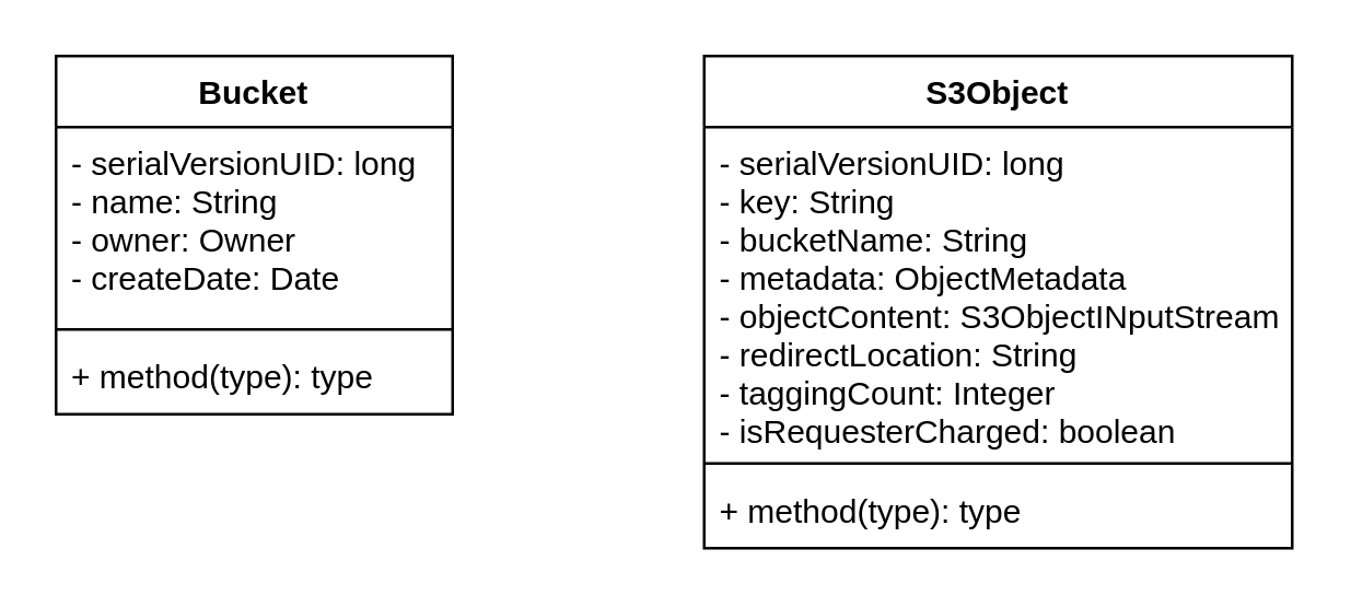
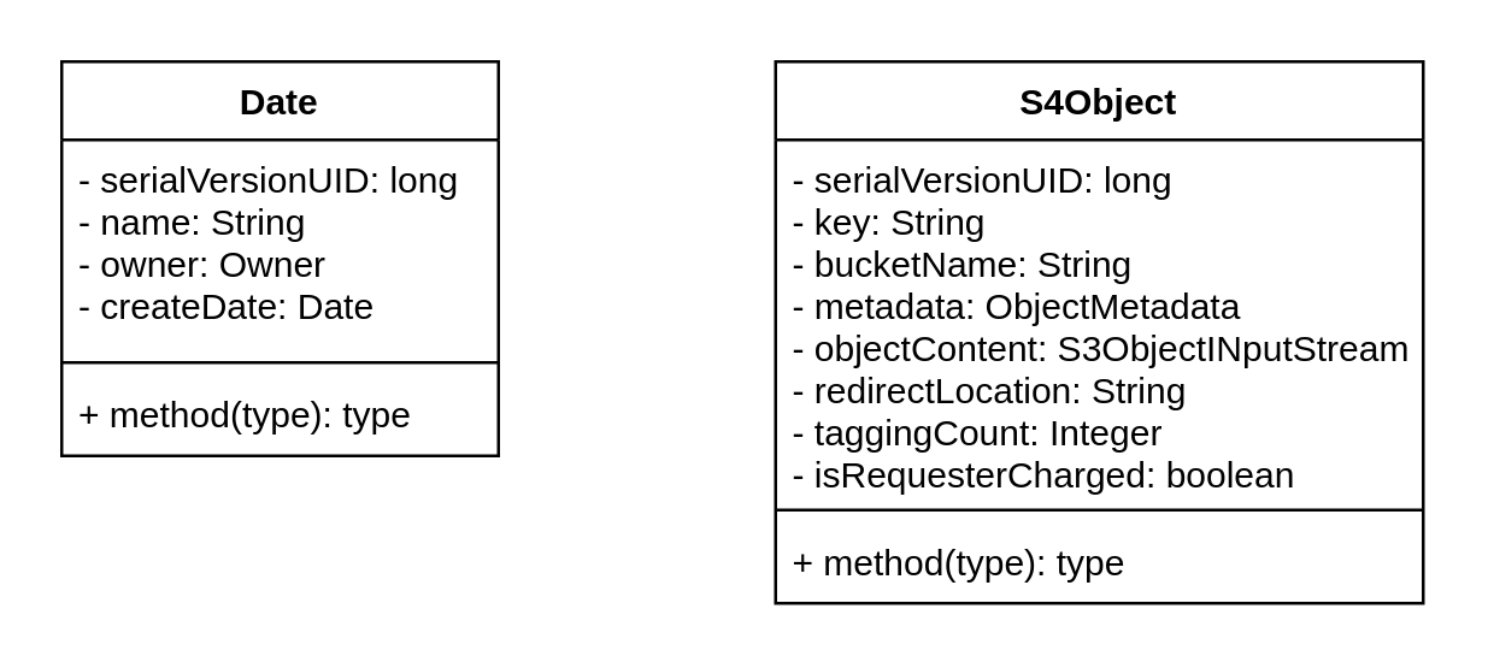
  <mxCell id="0" />
  <mxCell id="1" parent="0" />
- <mxCell id="2" value="Bucket" style="swimlane;fontStyle=1;align=center;verticalAlign=top;childLayout=stackLayout;horizontal=1;startSize=26;horizontalStack=0;resizeParent=1;resizeParentMax=0;resizeLast=0;collapsible=1;marginBottom=0;" vertex="1" parent="1"><mxGeometry x="20" y="20" width="145" height="131" as="geometry" /></mxCell>
+ <mxCell id="2" value="Date" style="swimlane;fontStyle=1;align=center;verticalAlign=top;childLayout=stackLayout;horizontal=1;startSize=26;horizontalStack=0;resizeParent=1;resizeParentMax=0;resizeLast=0;collapsible=1;marginBottom=0;" vertex="1" parent="1"><mxGeometry x="20" y="20" width="145" height="131" as="geometry" /></mxCell>
  <mxCell id="3" value="- serialVersionUID: long&#10;- name: String&#10;- owner: Owner&#10;- createDate: Date" style="text;strokeColor=none;fillColor=none;align=left;verticalAlign=top;spacingLeft=4;spacingRight=4;overflow=hidden;rotatable=0;points=[[0,0.5],[1,0.5]];portConstraint=eastwest;" vertex="1" parent="2"><mxGeometry y="26" width="145" height="70" as="geometry" /></mxCell>
  <mxCell id="4" value="" style="line;strokeWidth=1;fillColor=none;align=left;verticalAlign=middle;spacingTop=-1;spacingLeft=3;spacingRight=3;rotatable=0;labelPosition=right;points=[];portConstraint=eastwest;" vertex="1" parent="2"><mxGeometry y="96" width="145" height="8" as="geometry" /></mxCell>
  <mxCell id="5" value="+ method(type): type" style="text;strokeColor=none;fillColor=none;align=left;verticalAlign=top;spacingLeft=4;spacingRight=4;overflow=hidden;rotatable=0;points=[[0,0.5],[1,0.5]];portConstraint=eastwest;" vertex="1" parent="2"><mxGeometry y="104" width="145" height="27" as="geometry" /></mxCell>
- <mxCell id="6" value="S3Object" style="swimlane;fontStyle=1;align=center;verticalAlign=top;childLayout=stackLayout;horizontal=1;startSize=26;horizontalStack=0;resizeParent=1;resizeParentMax=0;resizeLast=0;collapsible=1;marginBottom=0;" vertex="1" parent="1"><mxGeometry x="257" y="20" width="215" height="180" as="geometry" /></mxCell>
+ <mxCell id="6" value="S4Object" style="swimlane;fontStyle=1;align=center;verticalAlign=top;childLayout=stackLayout;horizontal=1;startSize=26;horizontalStack=0;resizeParent=1;resizeParentMax=0;resizeLast=0;collapsible=1;marginBottom=0;" vertex="1" parent="1"><mxGeometry x="257" y="20" width="215" height="180" as="geometry" /></mxCell>
  <mxCell id="7" value="- serialVersionUID: long&#10;- key: String&#10;- bucketName: String&#10;- metadata: ObjectMetadata&#10;- objectContent: S3ObjectINputStream&#10;- redirectLocation: String&#10;- taggingCount: Integer&#10;- isRequesterCharged: boolean&#10;" style="text;strokeColor=none;fillColor=none;align=left;verticalAlign=top;spacingLeft=4;spacingRight=4;overflow=hidden;rotatable=0;points=[[0,0.5],[1,0.5]];portConstraint=eastwest;" vertex="1" parent="6"><mxGeometry y="26" width="215" height="119" as="geometry" /></mxCell>
  <mxCell id="8" value="" style="line;strokeWidth=1;fillColor=none;align=left;verticalAlign=middle;spacingTop=-1;spacingLeft=3;spacingRight=3;rotatable=0;labelPosition=right;points=[];portConstraint=eastwest;" vertex="1" parent="6"><mxGeometry y="145" width="215" height="8" as="geometry" /></mxCell>
  <mxCell id="9" value="+ method(type): type" style="text;strokeColor=none;fillColor=none;align=left;verticalAlign=top;spacingLeft=4;spacingRight=4;overflow=hidden;rotatable=0;points=[[0,0.5],[1,0.5]];portConstraint=eastwest;" vertex="1" parent="6"><mxGeometry y="153" width="215" height="27" as="geometry" /></mxCell>
